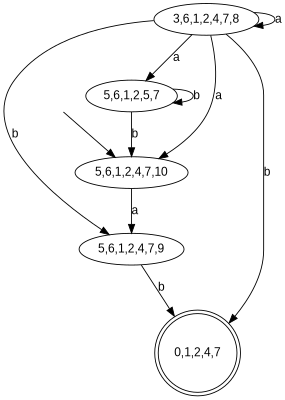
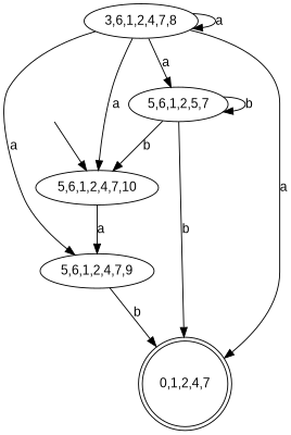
  digraph {
    fontname="Liberation Sans"
    node [fontname="Liberation Sans"]
    edge [fontname="Liberation Sans" weight=b]
    "" [shape=none]
    "5,6,1,2,4,7,10"
    "5,6,1,2,4,7,9"
    "0,1,2,4,7" [shape=doublecircle]
    "3,6,1,2,4,7,8"
    n6 [label="5,6,1,2,5,7"]
    "" -> "5,6,1,2,4,7,10" [weight=""]
    "5,6,1,2,4,7,10" -> "5,6,1,2,4,7,9" [label=a]
    "5,6,1,2,4,7,9" -> "0,1,2,4,7" [label=b]
    "3,6,1,2,4,7,8" -> "5,6,1,2,4,7,10" [label=a weight=a]
-   "3,6,1,2,4,7,8" -> "5,6,1,2,4,7,9" [label=b weight=a]
-   "3,6,1,2,4,7,8" -> "0,1,2,4,7" [label=b weight=a]
+   "3,6,1,2,4,7,8" -> "5,6,1,2,4,7,9" [label=a weight=a]
+   "3,6,1,2,4,7,8" -> "0,1,2,4,7" [label=a weight=a]
    "3,6,1,2,4,7,8" -> "3,6,1,2,4,7,8" [label=a weight=a]
    "3,6,1,2,4,7,8" -> n6 [label=a weight=a]
    n6 -> "5,6,1,2,4,7,10" [label=b]
+   n6 -> "0,1,2,4,7" [label=b]
    n6 -> n6 [label=b]
  }
